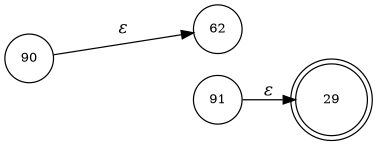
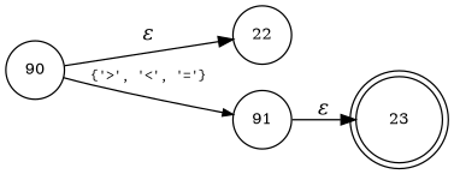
  digraph {
    rankdir=LR
    node [fixedsize=true fontsize=11 shape=circle peripheries=1]
    edge [fontname="Times-Italic"]
-   n1 [label=29 shape=doublecircle width=.6 peripheries=""]
-   n2 [label=62 width=.55]
+   n1 [label=23 shape=doublecircle width=.6 peripheries=""]
+   n2 [label=22 width=.55]
    n3 [label=90 width=.55]
    n4 [label=91 width=.55]
    n3 -> n2 [label="&epsilon;"]
+   n3 -> n4 [arrowhead=normal arrowsize=.7 fontname=Courier fontsize=11 label="{'>', '<', '='}"]
    n4 -> n1 [label="&epsilon;"]
  }
